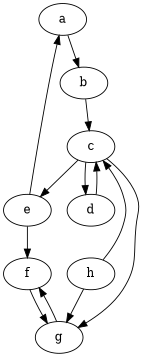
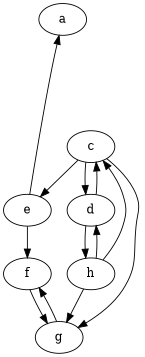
  digraph {
    a
-   b
    c
    e
    d
    g
    f
    h
-   a -> b
-   b -> c
    c -> e
    c -> d
    c -> g
    e -> a
    e -> f
    d -> c
+   d -> h
    g -> f
    f -> g
    h -> c
+   h -> d
    h -> g
  }
